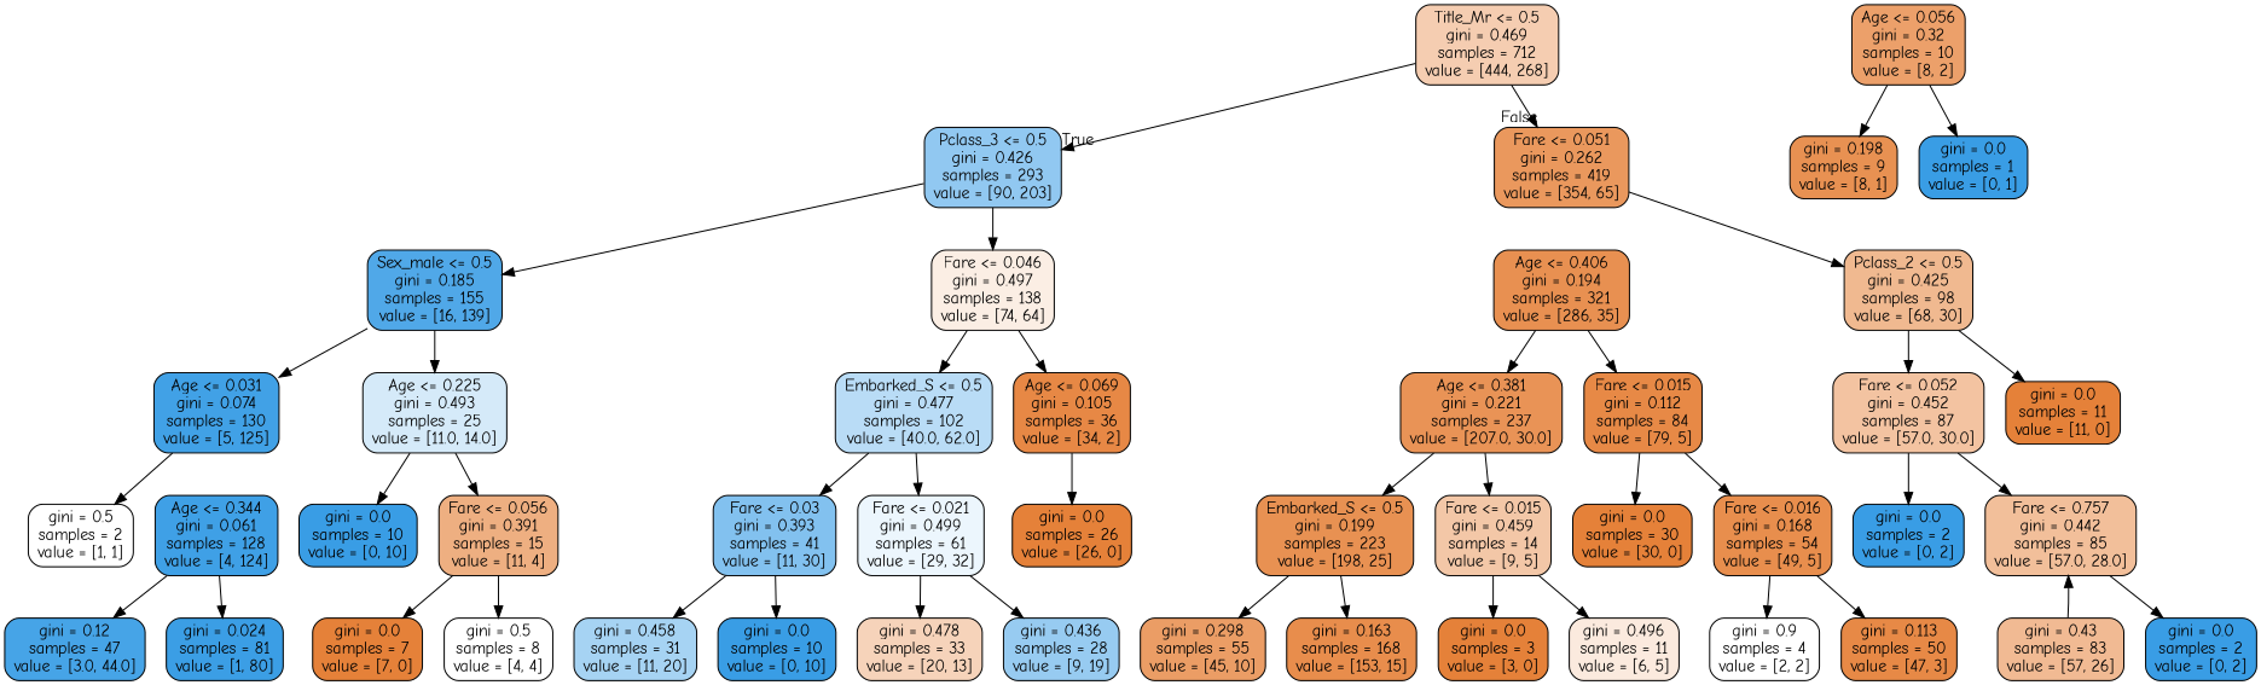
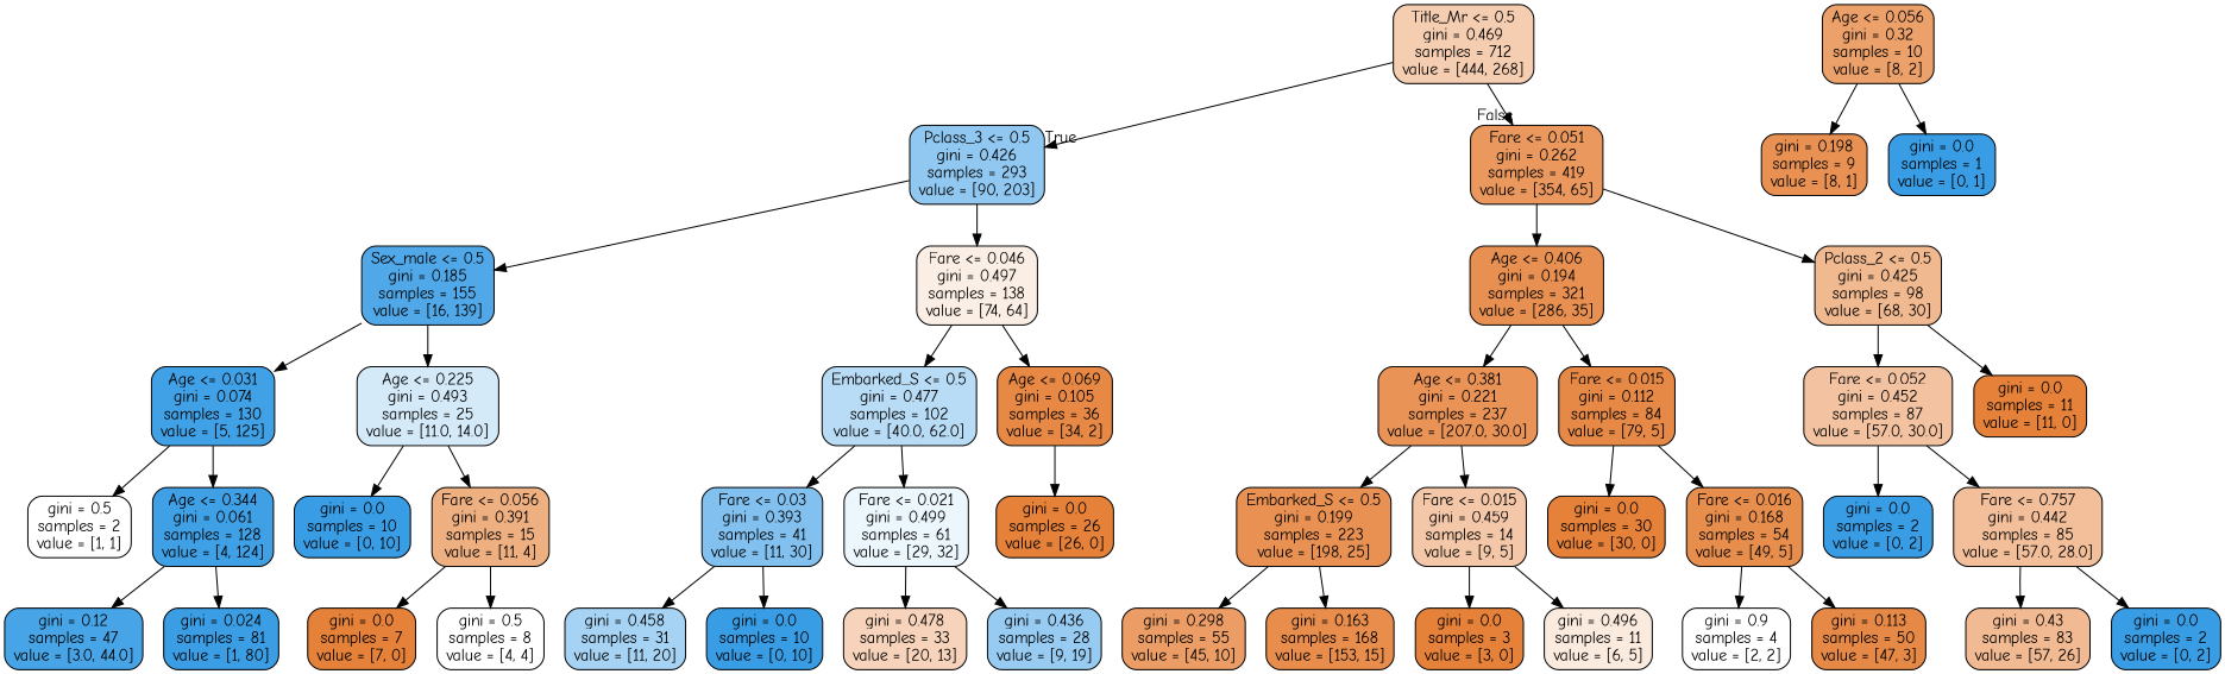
  digraph {
    fontname="Comic Neue"
    node [color=black fillcolor="#399de5" fontname="Comic Neue" shape=box style="filled, rounded"]
    edge [fontname="Comic Neue"]
    n1 [fillcolor="#f5cdb1" label="Title_Mr <= 0.5\ngini = 0.469\nsamples = 712\nvalue = [444, 268]"]
    n2 [fillcolor="#91c8f1" label="Pclass_3 <= 0.5\ngini = 0.426\nsamples = 293\nvalue = [90, 203]"]
    n3 [fillcolor="#ea985d" label="Fare <= 0.051\ngini = 0.262\nsamples = 419\nvalue = [354, 65]"]
    n4 [fillcolor="#50a8e8" label="Sex_male <= 0.5\ngini = 0.185\nsamples = 155\nvalue = [16, 139]"]
    n5 [fillcolor="#fbeee4" label="Fare <= 0.046\ngini = 0.497\nsamples = 138\nvalue = [74, 64]"]
    n6 [fillcolor="#e89051" label="Age <= 0.406\ngini = 0.194\nsamples = 321\nvalue = [286, 35]"]
    n7 [fillcolor="#f0b990" label="Pclass_2 <= 0.5\ngini = 0.425\nsamples = 98\nvalue = [68, 30]"]
    n8 [fillcolor="#41a1e6" label="Age <= 0.031\ngini = 0.074\nsamples = 130\nvalue = [5, 125]"]
    n9 [fillcolor="#d5eaf9" label="Age <= 0.225\ngini = 0.493\nsamples = 25\nvalue = [11.0, 14.0]"]
    n10 [fillcolor="#b9dcf6" label="Embarked_S <= 0.5\ngini = 0.477\nsamples = 102\nvalue = [40.0, 62.0]"]
    n11 [fillcolor="#e78845" label="Age <= 0.069\ngini = 0.105\nsamples = 36\nvalue = [34, 2]"]
    n12 [fillcolor="#ffffff" label="gini = 0.5\nsamples = 2\nvalue = [1, 1]"]
    n13 [fillcolor="#3fa0e6" label="Age <= 0.344\ngini = 0.061\nsamples = 128\nvalue = [4, 124]"]
    n14 [label="gini = 0.0\nsamples = 10\nvalue = [0, 10]"]
    n15 [fillcolor="#eeaf81" label="Fare <= 0.056\ngini = 0.391\nsamples = 15\nvalue = [11, 4]"]
    n16 [fillcolor="#46a4e7" label="gini = 0.12\nsamples = 47\nvalue = [3.0, 44.0]"]
    n17 [fillcolor="#3b9ee5" label="gini = 0.024\nsamples = 81\nvalue = [1, 80]"]
    n18 [fillcolor="#e58139" label="gini = 0.0\nsamples = 7\nvalue = [7, 0]"]
    n19 [fillcolor="#ffffff" label="gini = 0.5\nsamples = 8\nvalue = [4, 4]"]
    n20 [fillcolor="#82c1ef" label="Fare <= 0.03\ngini = 0.393\nsamples = 41\nvalue = [11, 30]"]
    n21 [fillcolor="#ecf6fd" label="Fare <= 0.021\ngini = 0.499\nsamples = 61\nvalue = [29, 32]"]
    n22 [fillcolor="#e58139" label="gini = 0.0\nsamples = 26\nvalue = [26, 0]"]
    n23 [fillcolor="#a6d3f3" label="gini = 0.458\nsamples = 31\nvalue = [11, 20]"]
    n24 [label="gini = 0.0\nsamples = 10\nvalue = [0, 10]"]
    n25 [fillcolor="#f6d3ba" label="gini = 0.478\nsamples = 33\nvalue = [20, 13]"]
    n26 [fillcolor="#97cbf1" label="gini = 0.436\nsamples = 28\nvalue = [9, 19]"]
    n27 [fillcolor="#eca06a" label="Age <= 0.056\ngini = 0.32\nsamples = 10\nvalue = [8, 2]"]
    n28 [fillcolor="#e89152" label="gini = 0.198\nsamples = 9\nvalue = [8, 1]"]
    n29 [label="gini = 0.0\nsamples = 1\nvalue = [0, 1]"]
    n30 [fillcolor="#e99356" label="Age <= 0.381\ngini = 0.221\nsamples = 237\nvalue = [207.0, 30.0]"]
    n31 [fillcolor="#e78946" label="Fare <= 0.015\ngini = 0.112\nsamples = 84\nvalue = [79, 5]"]
    n32 [fillcolor="#f3c3a1" label="Fare <= 0.052\ngini = 0.452\nsamples = 87\nvalue = [57.0, 30.0]"]
    n33 [fillcolor="#e58139" label="gini = 0.0\nsamples = 11\nvalue = [11, 0]"]
    n34 [fillcolor="#e89152" label="Embarked_S <= 0.5\ngini = 0.199\nsamples = 223\nvalue = [198, 25]"]
    n35 [fillcolor="#f3c7a7" label="Fare <= 0.015\ngini = 0.459\nsamples = 14\nvalue = [9, 5]"]
    n36 [fillcolor="#e58139" label="gini = 0.0\nsamples = 30\nvalue = [30, 0]"]
    n37 [fillcolor="#e88e4d" label="Fare <= 0.016\ngini = 0.168\nsamples = 54\nvalue = [49, 5]"]
    n38 [fillcolor="#eb9d65" label="gini = 0.298\nsamples = 55\nvalue = [45, 10]"]
    n39 [fillcolor="#e88d4c" label="gini = 0.163\nsamples = 168\nvalue = [153, 15]"]
    n40 [fillcolor="#e58139" label="gini = 0.0\nsamples = 3\nvalue = [3, 0]"]
    n41 [fillcolor="#fbeade" label="gini = 0.496\nsamples = 11\nvalue = [6, 5]"]
    n42 [fillcolor="#ffffff" label="gini = 0.9\nsamples = 4\nvalue = [2, 2]"]
    n43 [fillcolor="#e78946" label="gini = 0.113\nsamples = 50\nvalue = [47, 3]"]
    n44 [label="gini = 0.0\nsamples = 2\nvalue = [0, 2]"]
    n45 [fillcolor="#f2bf9a" label="Fare <= 0.757\ngini = 0.442\nsamples = 85\nvalue = [57.0, 28.0]"]
    n46 [fillcolor="#f1ba93" label="gini = 0.43\nsamples = 83\nvalue = [57, 26]"]
    n47 [label="gini = 0.0\nsamples = 2\nvalue = [0, 2]"]
    n1 -> n2 [headlabel=True labelangle=45 labeldistance=2.5]
    n1 -> n3 [headlabel=False labelangle=-45 labeldistance=2.5]
    n2 -> n4
    n2 -> n5
+   n3 -> n6
    n3 -> n7
    n4 -> n8
    n4 -> n9
    n5 -> n10
    n5 -> n11
    n6 -> n30
    n6 -> n31
    n7 -> n32
    n7 -> n33
    n8 -> n12
+   n8 -> n13
    n9 -> n14
    n9 -> n15
    n10 -> n20
    n10 -> n21
    n11 -> n22
    n13 -> n16
    n13 -> n17
    n15 -> n18
    n15 -> n19
    n20 -> n23
    n20 -> n24
    n21 -> n25
    n21 -> n26
    n27 -> n28
    n27 -> n29
    n30 -> n34
    n30 -> n35
    n31 -> n36
    n31 -> n37
    n32 -> n44
    n32 -> n45
    n34 -> n38
    n34 -> n39
    n35 -> n40
    n35 -> n41
    n37 -> n42
    n37 -> n43
-   n46 -> n45
+   n45 -> n46
    n45 -> n47
  }
